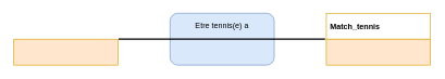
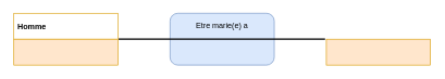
  <mxCell id="0" />
  <mxCell id="1" parent="0" />
  <mxCell id="2" value="" style="group" parent="1" vertex="1" connectable="0"><mxGeometry x="20" y="20" width="160" height="80" as="geometry" /></mxCell>
+ <mxCell id="3" value="Homme" style="text;align=left;verticalAlign=middle;spacingLeft=4;spacingRight=4;overflow=hidden;rotatable=0;points=[[0,0.5],[1,0.5]];portConstraint=eastwest;fontStyle=1;strokeColor=#d79b00;fillColor=#ffffff;" parent="2" vertex="1"><mxGeometry width="160" height="40" as="geometry" /></mxCell>
  <mxCell id="4" value="" style="text;align=center;verticalAlign=middle;spacingLeft=4;spacingRight=4;overflow=hidden;rotatable=0;points=[[0,0.5],[1,0.5]];portConstraint=eastwest;fontStyle=1;fillColor=#ffe6cc;strokeColor=#d79b00;" parent="2" vertex="1"><mxGeometry y="40" width="160" height="40" as="geometry" /></mxCell>
  <mxCell id="5" value="" style="group" parent="1" vertex="1" connectable="0"><mxGeometry x="500" y="20" width="160" height="80" as="geometry" /></mxCell>
- <mxCell id="6" value="Match_tennis" style="text;align=left;verticalAlign=middle;spacingLeft=4;spacingRight=4;overflow=hidden;rotatable=0;points=[[0,0.5],[1,0.5]];portConstraint=eastwest;fontStyle=1;strokeColor=#d79b00;fillColor=#ffffff;" parent="5" vertex="1"><mxGeometry width="160" height="40" as="geometry" /></mxCell>
  <mxCell id="7" value="" style="text;align=center;verticalAlign=middle;spacingLeft=4;spacingRight=4;overflow=hidden;rotatable=0;points=[[0,0.5],[1,0.5]];portConstraint=eastwest;fontStyle=1;fillColor=#ffe6cc;strokeColor=#d79b00;" parent="5" vertex="1"><mxGeometry y="40" width="160" height="40" as="geometry" /></mxCell>
  <mxCell id="8" value="" style="group;labelBackgroundColor=none;" vertex="1" connectable="0" parent="1"><mxGeometry x="260" y="20" width="160" height="80" as="geometry" /></mxCell>
  <mxCell id="9" value="" style="group;fillColor=#ffffff;" parent="8" vertex="1" connectable="0"><mxGeometry width="160" height="80" as="geometry" /></mxCell>
  <mxCell id="10" value="" style="rounded=1;whiteSpace=wrap;html=1;fillColor=#dae8fc;strokeColor=#6c8ebf;" parent="9" vertex="1"><mxGeometry width="160" height="80" as="geometry" /></mxCell>
- <mxCell id="11" value="Etre tennis(e) a" style="text;html=1;strokeColor=none;fillColor=none;align=center;verticalAlign=middle;whiteSpace=wrap;rounded=0;" parent="9" vertex="1"><mxGeometry width="160" height="40" as="geometry" /></mxCell>
+ <mxCell id="11" value="Etre marie(e) a" style="text;html=1;strokeColor=none;fillColor=none;align=center;verticalAlign=middle;whiteSpace=wrap;rounded=0;" parent="9" vertex="1"><mxGeometry width="160" height="40" as="geometry" /></mxCell>
  <mxCell id="12" value="&lt;br&gt;" style="text;html=1;strokeColor=none;fillColor=none;align=center;verticalAlign=middle;whiteSpace=wrap;rounded=0;" parent="9" vertex="1"><mxGeometry y="40" width="160" height="40" as="geometry" /></mxCell>
  <mxCell id="13" value="&lt;div&gt;&lt;br&gt;&lt;/div&gt;&lt;div&gt;&lt;br&gt;&lt;/div&gt;" style="endArrow=none;html=1;strokeWidth=2;rounded=0;endFill=0;exitX=1.006;exitY=0;exitDx=0;exitDy=0;entryX=-0.012;entryY=0;entryDx=0;entryDy=0;exitPerimeter=0;entryPerimeter=0;" parent="1" source="4" target="7" edge="1"><mxGeometry relative="1" as="geometry"><mxPoint x="190" y="50" as="sourcePoint" /><mxPoint x="490" y="80" as="targetPoint" /><mxPoint as="offset" /></mxGeometry></mxCell>
